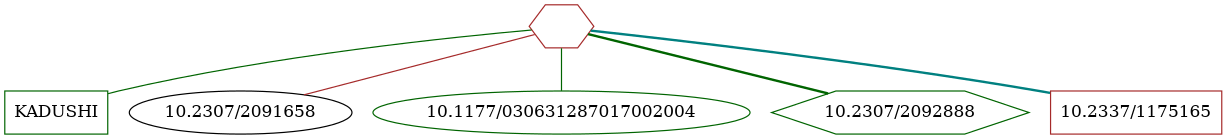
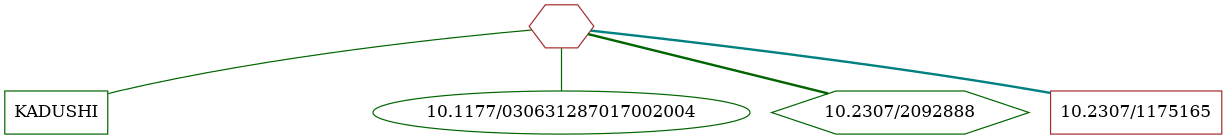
  strict graph {
    node [color=darkgreen shape=box]
    edge [color=darkgreen style=solid]
    KADUSHI
    "" [color=brown shape=hexagon]
-   "10.2307/2091658" [color=black shape=ellipse]
    "10.1177/030631287017002004" [shape=ellipse]
    "10.2307/2092888" [shape=hexagon]
-   "10.2307/1175165" [color=brown label="10.2337/1175165"]
+   "10.2307/1175165" [color=brown]
    "" -- KADUSHI
-   "" -- "10.2307/2091658" [color=brown]
    "" -- "10.1177/030631287017002004"
    "" -- "10.2307/2092888" [style=bold]
    "" -- "10.2307/1175165" [color=teal style=bold]
  }
